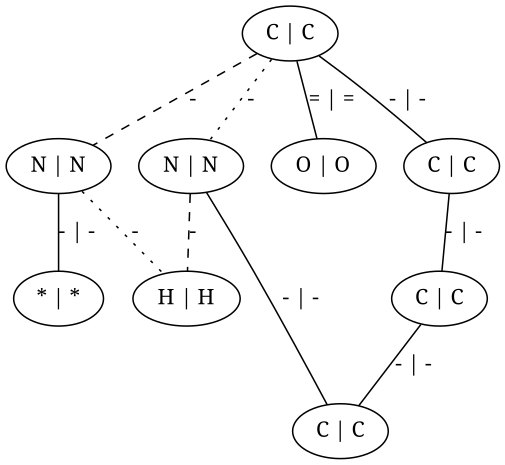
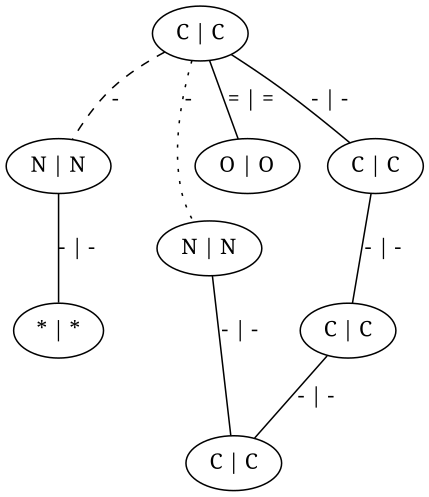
  graph {
    fontname="Noto Serif"
    node [fontname="Noto Serif"]
    edge [fontname="Noto Serif"]
    n1 [label="C | C"]
    n2 [label="N | N"]
    n3 [label="N | N"]
    n4 [label="O | O"]
    n5 [label="C | C"]
    n6 [label="* | *"]
-   n7 [label="H | H"]
    n8 [label="C | C"]
    n9 [label="C | C"]
    n1 -- n2 [label="-" style=dashed]
    n1 -- n3 [label="-" style=dotted]
    n1 -- n4 [label="= | ="]
    n1 -- n5 [label="- | -"]
    n2 -- n6 [label="- | -"]
-   n2 -- n7 [label="-" style=dotted]
-   n3 -- n7 [label="-" style=dashed]
    n3 -- n8 [label="- | -"]
    n5 -- n9 [label="- | -"]
    n9 -- n8 [label="- | -"]
  }
